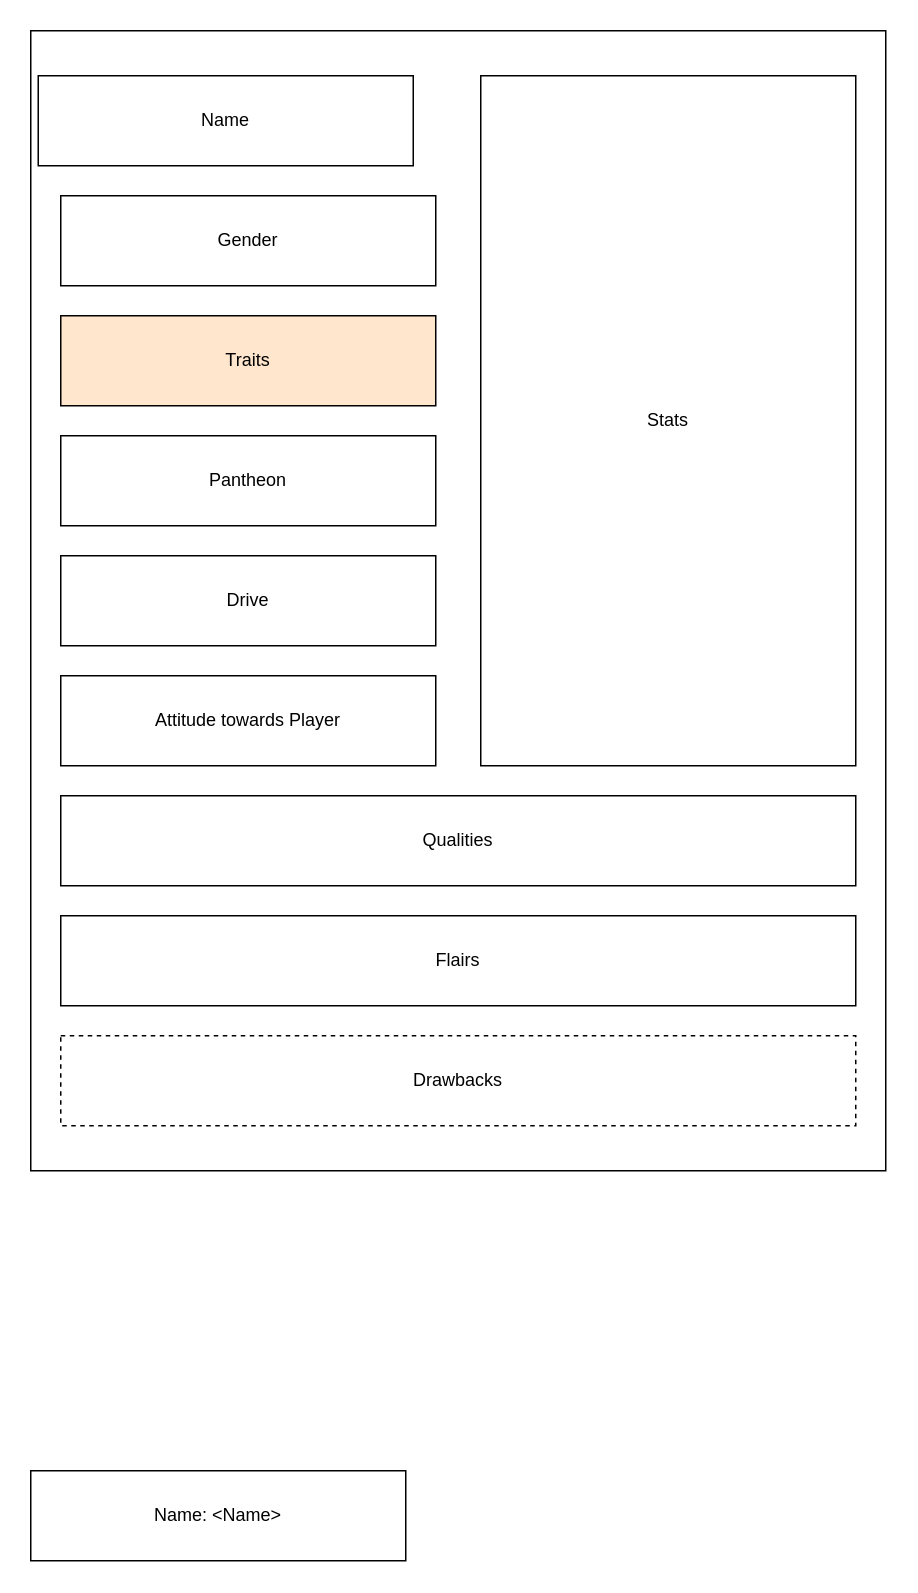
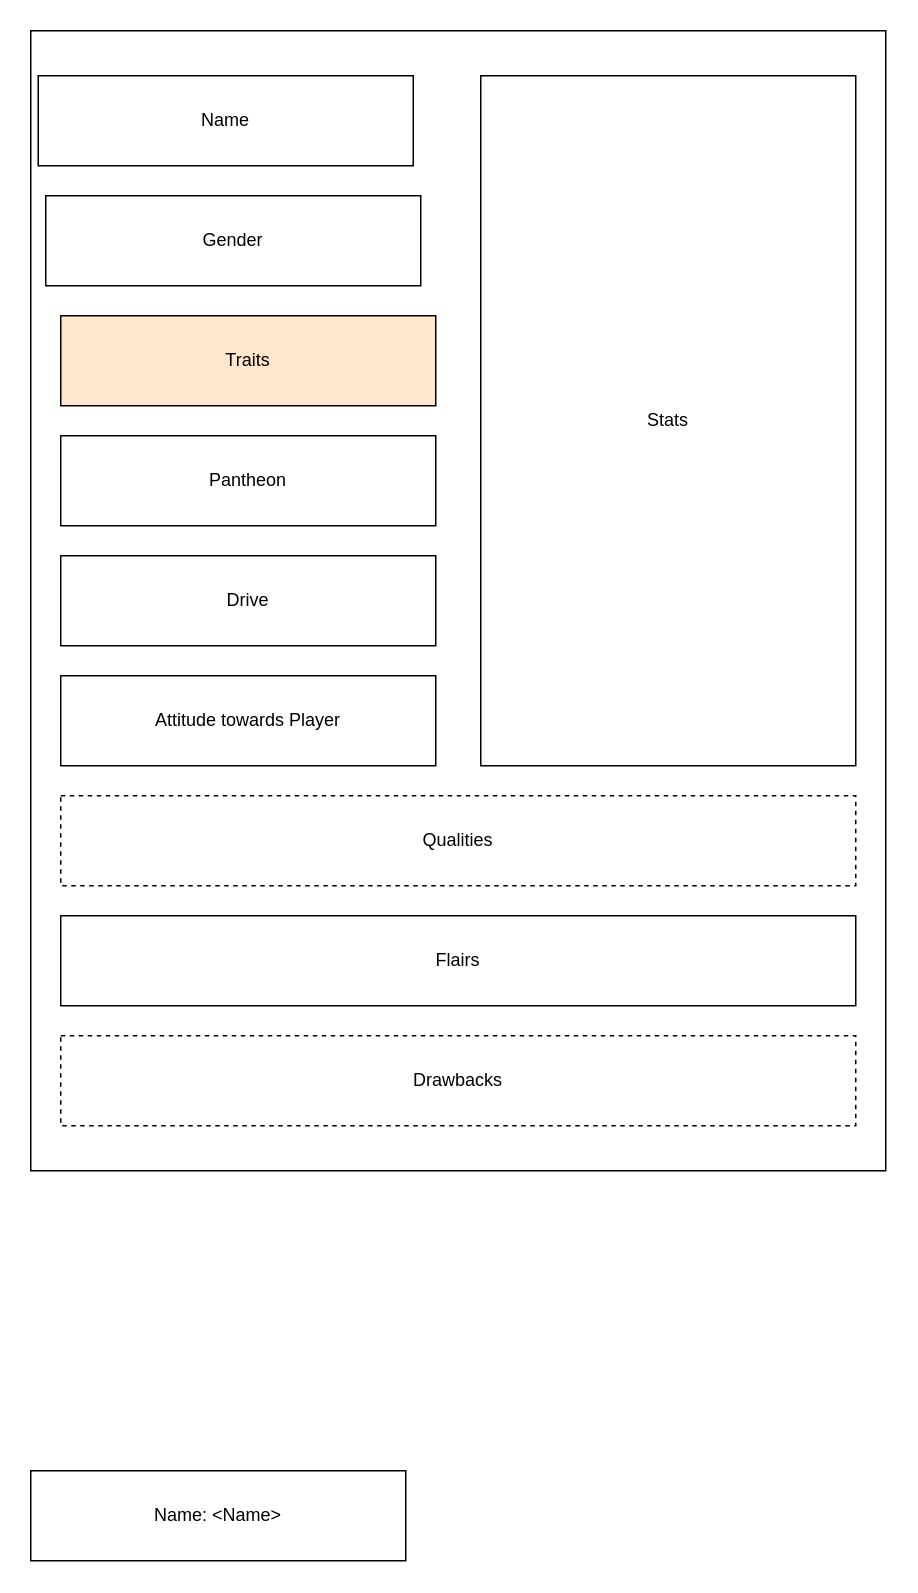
  <mxCell id="0" />
  <mxCell id="1" parent="0" />
  <mxCell id="2" value="" style="rounded=0;whiteSpace=wrap;html=1;" vertex="1" parent="1"><mxGeometry x="20" y="20" width="570" height="760" as="geometry" /></mxCell>
  <mxCell id="3" value="Name" style="rounded=0;whiteSpace=wrap;html=1;" vertex="1" parent="1"><mxGeometry x="25" y="50" width="250" height="60" as="geometry" /></mxCell>
- <mxCell id="4" value="Gender" style="rounded=0;whiteSpace=wrap;html=1;" vertex="1" parent="1"><mxGeometry x="40" y="130" width="250" height="60" as="geometry" /></mxCell>
+ <mxCell id="4" value="Gender" style="rounded=0;whiteSpace=wrap;html=1;" vertex="1" parent="1"><mxGeometry x="30" y="130" width="250" height="60" as="geometry" /></mxCell>
  <mxCell id="5" value="Traits" style="rounded=0;whiteSpace=wrap;html=1;fillColor=#ffe6cc;" vertex="1" parent="1"><mxGeometry x="40" y="210" width="250" height="60" as="geometry" /></mxCell>
  <mxCell id="6" value="Stats" style="rounded=0;whiteSpace=wrap;html=1;" vertex="1" parent="1"><mxGeometry x="320" y="50" width="250" height="460" as="geometry" /></mxCell>
  <mxCell id="7" value="Pantheon" style="rounded=0;whiteSpace=wrap;html=1;" vertex="1" parent="1"><mxGeometry x="40" y="290" width="250" height="60" as="geometry" /></mxCell>
  <mxCell id="8" value="Drive&lt;span style=&quot;color: rgba(0, 0, 0, 0); font-family: monospace; font-size: 0px; text-align: start;&quot;&gt;%3CmxGraphModel%3E%3Croot%3E%3CmxCell%20id%3D%220%22%2F%3E%3CmxCell%20id%3D%221%22%20parent%3D%220%22%2F%3E%3CmxCell%20id%3D%222%22%20value%3D%22Pantheon%22%20style%3D%22rounded%3D0%3BwhiteSpace%3Dwrap%3Bhtml%3D1%3B%22%20vertex%3D%221%22%20parent%3D%221%22%3E%3CmxGeometry%20x%3D%22160%22%20y%3D%22330%22%20width%3D%22250%22%20height%3D%2260%22%20as%3D%22geometry%22%2F%3E%3C%2FmxCell%3E%3C%2Froot%3E%3C%2FmxGraphModel%3E&lt;/span&gt;" style="rounded=0;whiteSpace=wrap;html=1;" vertex="1" parent="1"><mxGeometry x="40" y="370" width="250" height="60" as="geometry" /></mxCell>
  <mxCell id="9" value="Attitude towards Player" style="rounded=0;whiteSpace=wrap;html=1;" vertex="1" parent="1"><mxGeometry x="40" y="450" width="250" height="60" as="geometry" /></mxCell>
  <mxCell id="10" value="Name: &amp;lt;Name&amp;gt;" style="rounded=0;whiteSpace=wrap;html=1;" vertex="1" parent="1"><mxGeometry x="20" y="980" width="250" height="60" as="geometry" /></mxCell>
- <mxCell id="11" value="Qualities" style="rounded=0;whiteSpace=wrap;html=1;" vertex="1" parent="1"><mxGeometry x="40" y="530" width="530" height="60" as="geometry" /></mxCell>
+ <mxCell id="11" value="Qualities" style="rounded=0;whiteSpace=wrap;html=1;dashed=1;" vertex="1" parent="1"><mxGeometry x="40" y="530" width="530" height="60" as="geometry" /></mxCell>
  <mxCell id="12" value="Flairs" style="rounded=0;whiteSpace=wrap;html=1;" vertex="1" parent="1"><mxGeometry x="40" y="610" width="530" height="60" as="geometry" /></mxCell>
  <mxCell id="13" value="Drawbacks" style="rounded=0;whiteSpace=wrap;html=1;dashed=1;" vertex="1" parent="1"><mxGeometry x="40" y="690" width="530" height="60" as="geometry" /></mxCell>
